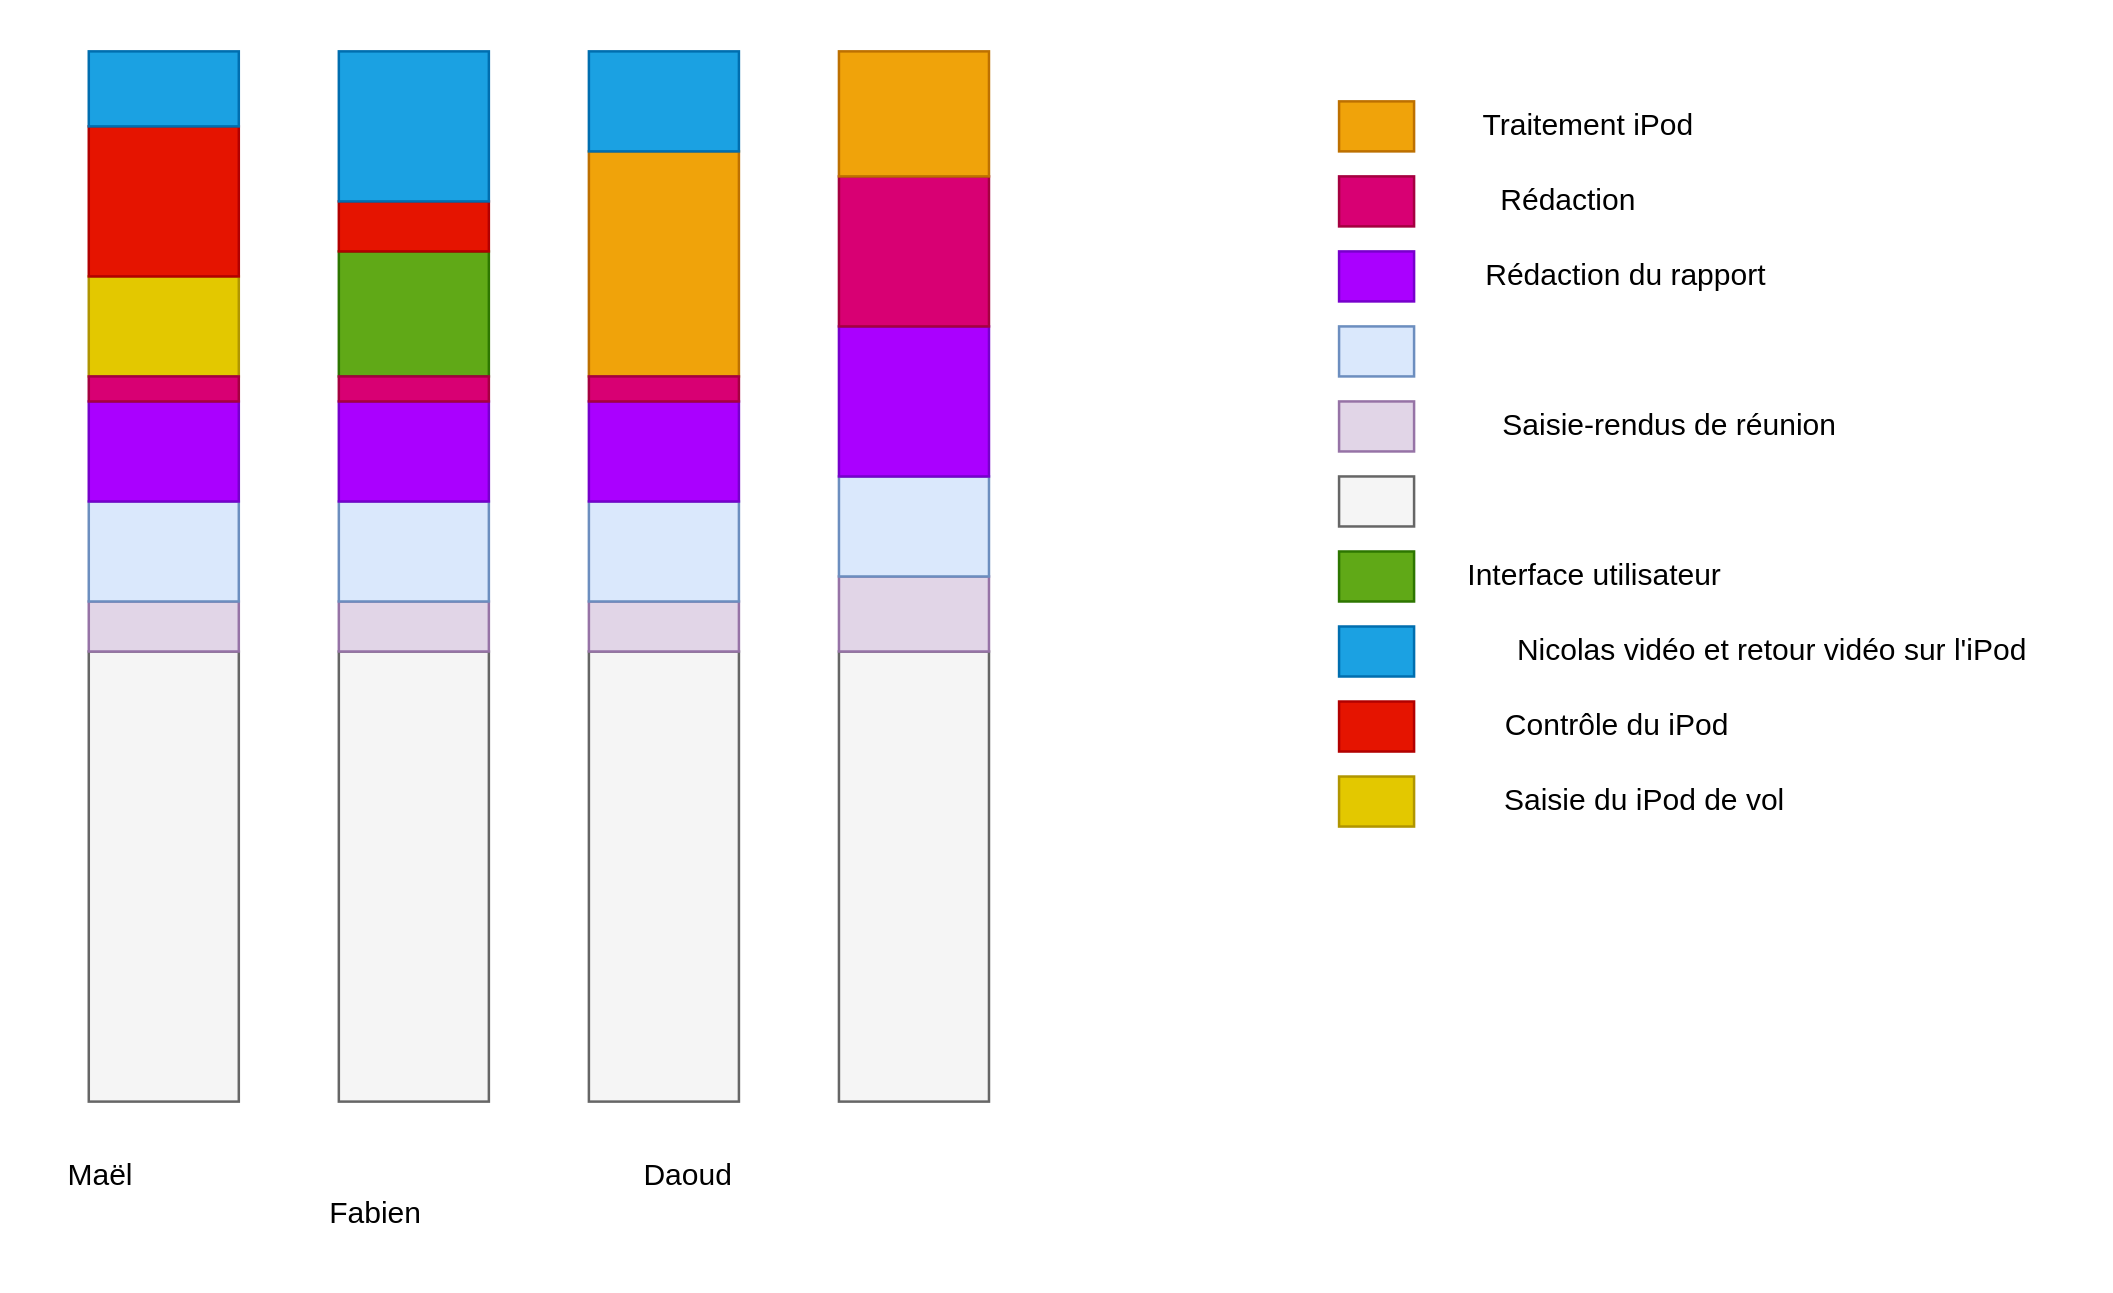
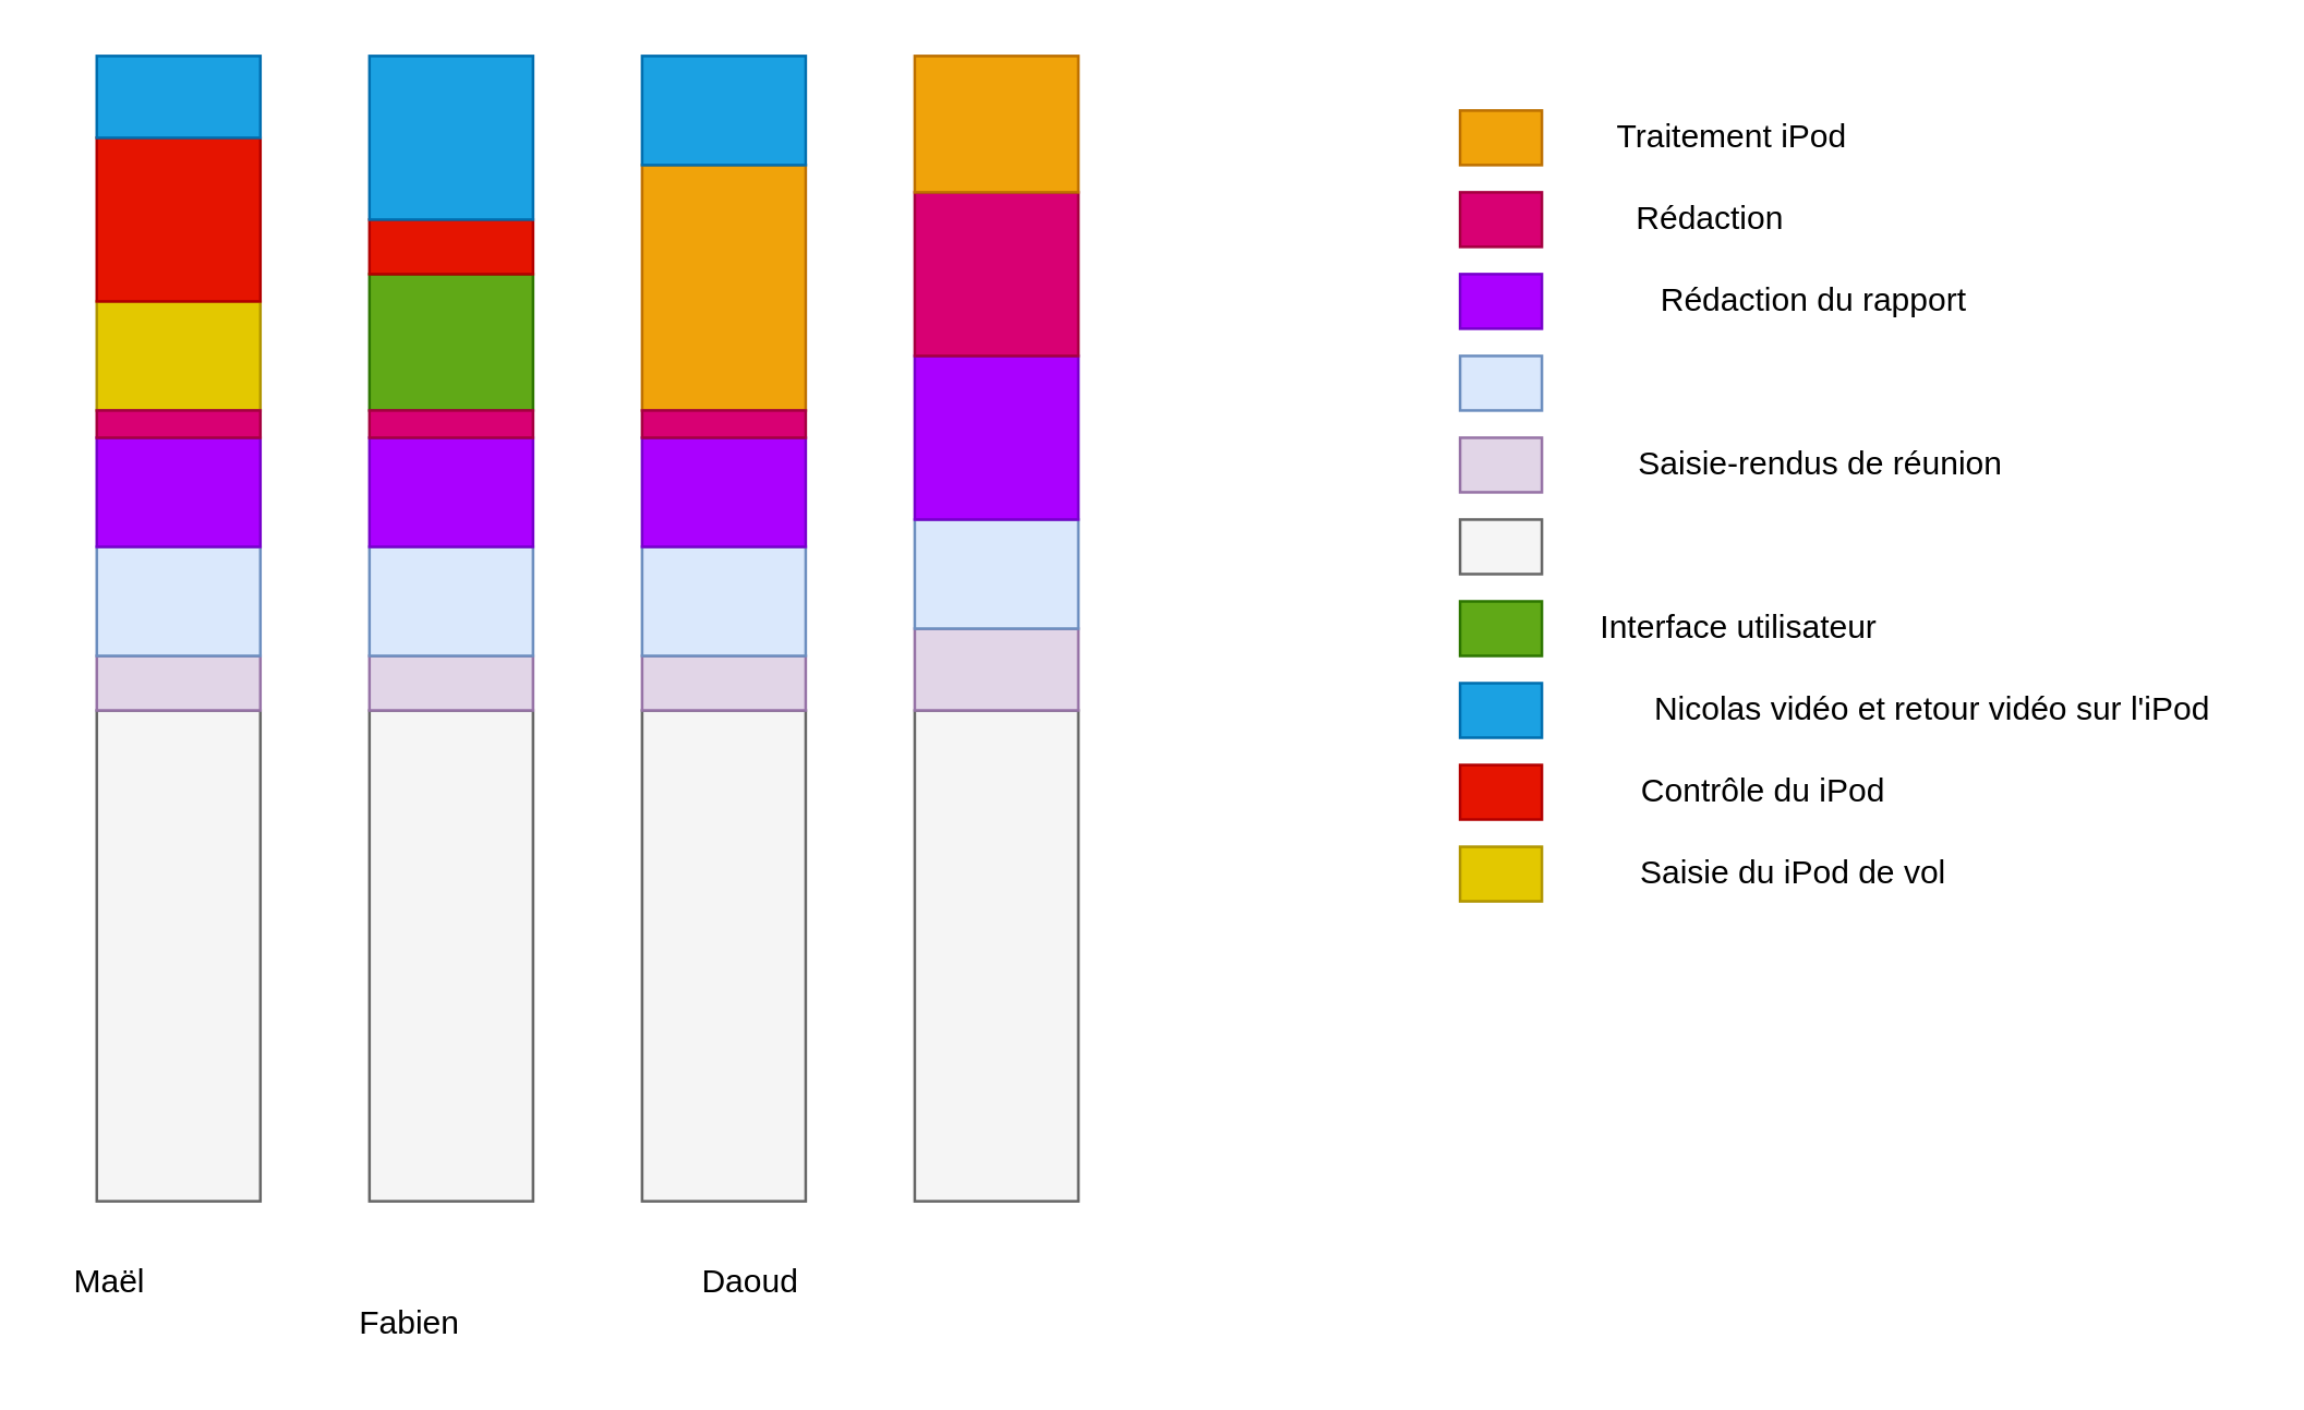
  <mxCell id="0" />
  <mxCell id="1" parent="0" />
  <mxCell id="2" value="" style="rounded=0;whiteSpace=wrap;html=1;fillColor=#f5f5f5;strokeColor=#666666;fontColor=#333333;" vertex="1" parent="1"><mxGeometry x="35" y="260" width="60" height="180" as="geometry" /></mxCell>
  <mxCell id="3" value="" style="rounded=0;whiteSpace=wrap;html=1;fillColor=#f5f5f5;strokeColor=#666666;fontColor=#333333;" vertex="1" parent="1"><mxGeometry x="135" y="260" width="60" height="180" as="geometry" /></mxCell>
  <mxCell id="4" value="" style="rounded=0;whiteSpace=wrap;html=1;fillColor=#f5f5f5;strokeColor=#666666;fontColor=#333333;" vertex="1" parent="1"><mxGeometry x="235" y="260" width="60" height="180" as="geometry" /></mxCell>
  <mxCell id="5" value="" style="rounded=0;whiteSpace=wrap;html=1;fillColor=#f5f5f5;strokeColor=#666666;fontColor=#333333;" vertex="1" parent="1"><mxGeometry x="335" y="260" width="60" height="180" as="geometry" /></mxCell>
  <mxCell id="6" value="" style="rounded=0;whiteSpace=wrap;html=1;fillColor=#e1d5e7;strokeColor=#9673a6;" vertex="1" parent="1"><mxGeometry x="35" y="240" width="60" height="20" as="geometry" /></mxCell>
  <mxCell id="7" value="" style="rounded=0;whiteSpace=wrap;html=1;fillColor=#e1d5e7;strokeColor=#9673a6;" vertex="1" parent="1"><mxGeometry x="135" y="240" width="60" height="20" as="geometry" /></mxCell>
  <mxCell id="8" value="" style="rounded=0;whiteSpace=wrap;html=1;fillColor=#e1d5e7;strokeColor=#9673a6;" vertex="1" parent="1"><mxGeometry x="235" y="240" width="60" height="20" as="geometry" /></mxCell>
  <mxCell id="9" value="" style="rounded=0;whiteSpace=wrap;html=1;fillColor=#e1d5e7;strokeColor=#9673a6;" vertex="1" parent="1"><mxGeometry x="335" y="230" width="60" height="30" as="geometry" /></mxCell>
  <mxCell id="10" value="" style="rounded=0;whiteSpace=wrap;html=1;fillColor=#e3c800;strokeColor=#B09500;fontColor=#ffffff;" vertex="1" parent="1"><mxGeometry x="35" y="110" width="60" height="40" as="geometry" /></mxCell>
  <mxCell id="11" value="" style="rounded=0;whiteSpace=wrap;html=1;fillColor=#e51400;strokeColor=#B20000;fontColor=#ffffff;" vertex="1" parent="1"><mxGeometry x="35" y="50" width="60" height="60" as="geometry" /></mxCell>
  <mxCell id="12" value="" style="rounded=0;whiteSpace=wrap;html=1;fillColor=#1ba1e2;strokeColor=#006EAF;fontColor=#ffffff;" vertex="1" parent="1"><mxGeometry x="35" y="20" width="60" height="30" as="geometry" /></mxCell>
  <mxCell id="13" value="" style="rounded=0;whiteSpace=wrap;html=1;fillColor=#60a917;strokeColor=#2D7600;fontColor=#ffffff;" vertex="1" parent="1"><mxGeometry x="135" y="100" width="60" height="50" as="geometry" /></mxCell>
  <mxCell id="14" value="" style="rounded=0;whiteSpace=wrap;html=1;fillColor=#e51400;strokeColor=#B20000;fontColor=#ffffff;" vertex="1" parent="1"><mxGeometry x="135" y="80" width="60" height="20" as="geometry" /></mxCell>
  <mxCell id="15" value="" style="rounded=0;whiteSpace=wrap;html=1;fillColor=#1ba1e2;strokeColor=#006EAF;fontColor=#ffffff;" vertex="1" parent="1"><mxGeometry x="135" y="20" width="60" height="60" as="geometry" /></mxCell>
  <mxCell id="16" value="" style="rounded=0;whiteSpace=wrap;html=1;fillColor=#f0a30a;strokeColor=#BD7000;fontColor=#ffffff;" vertex="1" parent="1"><mxGeometry x="235" y="60" width="60" height="90" as="geometry" /></mxCell>
  <mxCell id="17" value="" style="rounded=0;whiteSpace=wrap;html=1;fillColor=#1ba1e2;strokeColor=#006EAF;fontColor=#ffffff;" vertex="1" parent="1"><mxGeometry x="235" y="20" width="60" height="40" as="geometry" /></mxCell>
  <mxCell id="18" value="" style="rounded=0;whiteSpace=wrap;html=1;fillColor=#dae8fc;strokeColor=#6c8ebf;" vertex="1" parent="1"><mxGeometry x="35" y="200" width="60" height="40" as="geometry" /></mxCell>
  <mxCell id="19" value="" style="rounded=0;whiteSpace=wrap;html=1;fillColor=#dae8fc;strokeColor=#6c8ebf;" vertex="1" parent="1"><mxGeometry x="135" y="200" width="60" height="40" as="geometry" /></mxCell>
  <mxCell id="20" value="" style="rounded=0;whiteSpace=wrap;html=1;fillColor=#dae8fc;strokeColor=#6c8ebf;" vertex="1" parent="1"><mxGeometry x="235" y="200" width="60" height="40" as="geometry" /></mxCell>
  <mxCell id="21" value="" style="rounded=0;whiteSpace=wrap;html=1;fillColor=#dae8fc;strokeColor=#6c8ebf;" vertex="1" parent="1"><mxGeometry x="335" y="190" width="60" height="40" as="geometry" /></mxCell>
  <mxCell id="22" value="" style="rounded=0;whiteSpace=wrap;html=1;fillColor=#aa00ff;strokeColor=#7700CC;fontColor=#ffffff;" vertex="1" parent="1"><mxGeometry x="35" y="160" width="60" height="40" as="geometry" /></mxCell>
  <mxCell id="23" value="" style="rounded=0;whiteSpace=wrap;html=1;fillColor=#aa00ff;strokeColor=#7700CC;fontColor=#ffffff;" vertex="1" parent="1"><mxGeometry x="135" y="160" width="60" height="40" as="geometry" /></mxCell>
  <mxCell id="24" value="" style="rounded=0;whiteSpace=wrap;html=1;fillColor=#aa00ff;strokeColor=#7700CC;fontColor=#ffffff;" vertex="1" parent="1"><mxGeometry x="235" y="160" width="60" height="40" as="geometry" /></mxCell>
  <mxCell id="25" value="" style="rounded=0;whiteSpace=wrap;html=1;fillColor=#aa00ff;strokeColor=#7700CC;fontColor=#ffffff;" vertex="1" parent="1"><mxGeometry x="335" y="130" width="60" height="60" as="geometry" /></mxCell>
  <mxCell id="26" value="" style="rounded=0;whiteSpace=wrap;html=1;fillColor=#d80073;strokeColor=#A50040;fontColor=#ffffff;" vertex="1" parent="1"><mxGeometry x="335" y="70" width="60" height="60" as="geometry" /></mxCell>
  <mxCell id="27" value="" style="rounded=0;whiteSpace=wrap;html=1;fillColor=#d80073;strokeColor=#A50040;fontColor=#ffffff;" vertex="1" parent="1"><mxGeometry x="35" y="150" width="60" height="10" as="geometry" /></mxCell>
  <mxCell id="28" value="" style="rounded=0;whiteSpace=wrap;html=1;fillColor=#d80073;strokeColor=#A50040;fontColor=#ffffff;" vertex="1" parent="1"><mxGeometry x="135" y="150" width="60" height="10" as="geometry" /></mxCell>
  <mxCell id="29" value="" style="rounded=0;whiteSpace=wrap;html=1;fillColor=#d80073;strokeColor=#A50040;fontColor=#ffffff;" vertex="1" parent="1"><mxGeometry x="235" y="150" width="60" height="10" as="geometry" /></mxCell>
  <mxCell id="30" value="" style="rounded=0;whiteSpace=wrap;html=1;fillColor=#f0a30a;strokeColor=#BD7000;fontColor=#ffffff;" vertex="1" parent="1"><mxGeometry x="335" y="20" width="60" height="50" as="geometry" /></mxCell>
  <mxCell id="31" value="" style="rounded=0;whiteSpace=wrap;html=1;fillColor=#f0a30a;strokeColor=#BD7000;fontColor=#ffffff;" vertex="1" parent="1"><mxGeometry x="535" y="40" width="30" height="20" as="geometry" /></mxCell>
  <mxCell id="32" value="" style="rounded=0;whiteSpace=wrap;html=1;fillColor=#d80073;strokeColor=#A50040;fontColor=#ffffff;" vertex="1" parent="1"><mxGeometry x="535" y="70" width="30" height="20" as="geometry" /></mxCell>
  <mxCell id="33" value="" style="rounded=0;whiteSpace=wrap;html=1;fillColor=#aa00ff;strokeColor=#7700CC;fontColor=#ffffff;" vertex="1" parent="1"><mxGeometry x="535" y="100" width="30" height="20" as="geometry" /></mxCell>
  <mxCell id="34" value="" style="rounded=0;whiteSpace=wrap;html=1;fillColor=#dae8fc;strokeColor=#6c8ebf;" vertex="1" parent="1"><mxGeometry x="535" y="130" width="30" height="20" as="geometry" /></mxCell>
  <mxCell id="35" value="" style="rounded=0;whiteSpace=wrap;html=1;fillColor=#e1d5e7;strokeColor=#9673a6;" vertex="1" parent="1"><mxGeometry x="535" y="160" width="30" height="20" as="geometry" /></mxCell>
  <mxCell id="36" value="" style="rounded=0;whiteSpace=wrap;html=1;fillColor=#f5f5f5;strokeColor=#666666;fontColor=#333333;" vertex="1" parent="1"><mxGeometry x="535" y="190" width="30" height="20" as="geometry" /></mxCell>
  <mxCell id="37" value="" style="rounded=0;whiteSpace=wrap;html=1;fillColor=#60a917;strokeColor=#2D7600;fontColor=#ffffff;" vertex="1" parent="1"><mxGeometry x="535" y="220" width="30" height="20" as="geometry" /></mxCell>
  <mxCell id="38" value="" style="rounded=0;whiteSpace=wrap;html=1;fillColor=#1ba1e2;strokeColor=#006EAF;fontColor=#ffffff;" vertex="1" parent="1"><mxGeometry x="535" y="250" width="30" height="20" as="geometry" /></mxCell>
  <mxCell id="39" value="" style="rounded=0;whiteSpace=wrap;html=1;fillColor=#e51400;strokeColor=#B20000;fontColor=#ffffff;" vertex="1" parent="1"><mxGeometry x="535" y="280" width="30" height="20" as="geometry" /></mxCell>
  <mxCell id="40" value="" style="rounded=0;whiteSpace=wrap;html=1;fillColor=#e3c800;strokeColor=#B09500;fontColor=#ffffff;" vertex="1" parent="1"><mxGeometry x="535" y="310" width="30" height="20" as="geometry" /></mxCell>
  <mxCell id="41" value="&lt;div align=&quot;left&quot;&gt;Traitement iPod&lt;/div&gt;" style="text;html=1;strokeColor=none;fillColor=none;align=center;verticalAlign=middle;whiteSpace=wrap;rounded=0;" vertex="1" parent="1"><mxGeometry x="575" y="40" width="120" height="20" as="geometry" /></mxCell>
  <mxCell id="42" value="&lt;div align=&quot;left&quot;&gt;Rédaction&lt;/div&gt;" style="text;html=1;strokeColor=none;fillColor=none;align=center;verticalAlign=middle;whiteSpace=wrap;rounded=0;" vertex="1" parent="1"><mxGeometry x="582" y="70" width="90" height="20" as="geometry" /></mxCell>
- <mxCell id="43" value="&lt;div align=&quot;left&quot;&gt;Rédaction du rapport&lt;/div&gt;" style="text;html=1;strokeColor=none;fillColor=none;align=center;verticalAlign=middle;whiteSpace=wrap;rounded=0;" vertex="1" parent="1"><mxGeometry x="590" y="100" width="120" height="20" as="geometry" /></mxCell>
+ <mxCell id="43" value="&lt;div align=&quot;left&quot;&gt;Rédaction du rapport&lt;/div&gt;" style="text;html=1;strokeColor=none;fillColor=none;align=center;verticalAlign=middle;whiteSpace=wrap;rounded=0;" vertex="1" parent="1"><mxGeometry x="605" y="100" width="120" height="20" as="geometry" /></mxCell>
  <mxCell id="44" value="Saisie-rendus de réunion" style="text;html=1;strokeColor=none;fillColor=none;align=center;verticalAlign=middle;whiteSpace=wrap;rounded=0;" vertex="1" parent="1"><mxGeometry x="591" y="160" width="153" height="20" as="geometry" /></mxCell>
  <mxCell id="45" value="Interface utilisateur" style="text;html=1;strokeColor=none;fillColor=none;align=center;verticalAlign=middle;whiteSpace=wrap;rounded=0;" vertex="1" parent="1"><mxGeometry x="581" y="220" width="113" height="20" as="geometry" /></mxCell>
  <mxCell id="46" value="Nicolas vidéo et retour vidéo sur l'iPod" style="text;html=1;strokeColor=none;fillColor=none;align=center;verticalAlign=middle;whiteSpace=wrap;rounded=0;" vertex="1" parent="1"><mxGeometry x="593.5" y="250" width="229" height="20" as="geometry" /></mxCell>
  <mxCell id="47" value="Contrôle du iPod" style="text;html=1;strokeColor=none;fillColor=none;align=center;verticalAlign=middle;whiteSpace=wrap;rounded=0;" vertex="1" parent="1"><mxGeometry x="594" y="280" width="105" height="20" as="geometry" /></mxCell>
  <mxCell id="48" value="Saisie du iPod de vol" style="text;html=1;strokeColor=none;fillColor=none;align=center;verticalAlign=middle;whiteSpace=wrap;rounded=0;" vertex="1" parent="1"><mxGeometry x="592" y="310" width="131" height="20" as="geometry" /></mxCell>
  <mxCell id="49" value="Maël" style="text;html=1;strokeColor=none;fillColor=none;align=center;verticalAlign=middle;whiteSpace=wrap;rounded=0;" vertex="1" parent="1"><mxGeometry x="20" y="460" width="40" height="20" as="geometry" /></mxCell>
  <mxCell id="50" value="Fabien" style="text;html=1;strokeColor=none;fillColor=none;align=center;verticalAlign=middle;whiteSpace=wrap;rounded=0;" vertex="1" parent="1"><mxGeometry x="130" y="475" width="40" height="20" as="geometry" /></mxCell>
  <mxCell id="51" value="Daoud" style="text;html=1;strokeColor=none;fillColor=none;align=center;verticalAlign=middle;whiteSpace=wrap;rounded=0;" vertex="1" parent="1"><mxGeometry x="255" y="460" width="40" height="20" as="geometry" /></mxCell>
